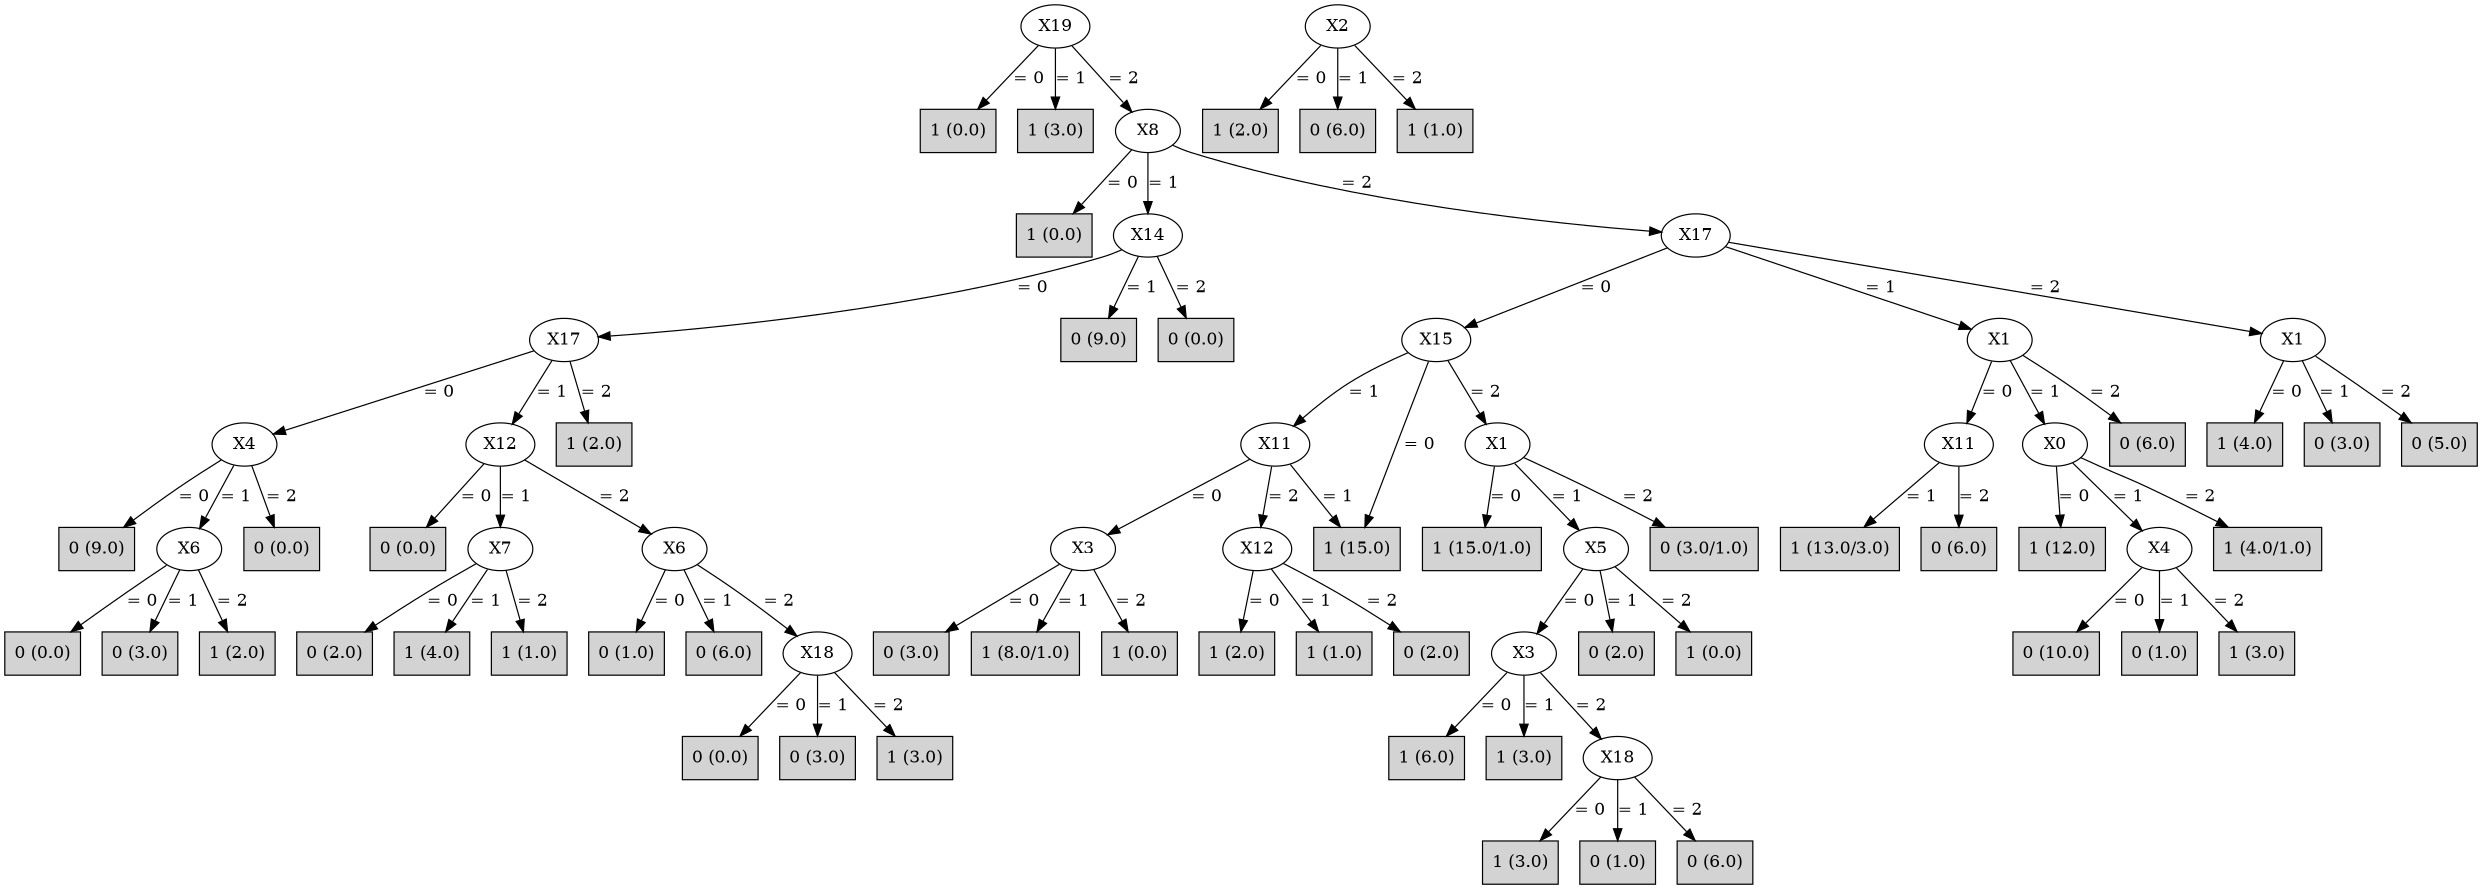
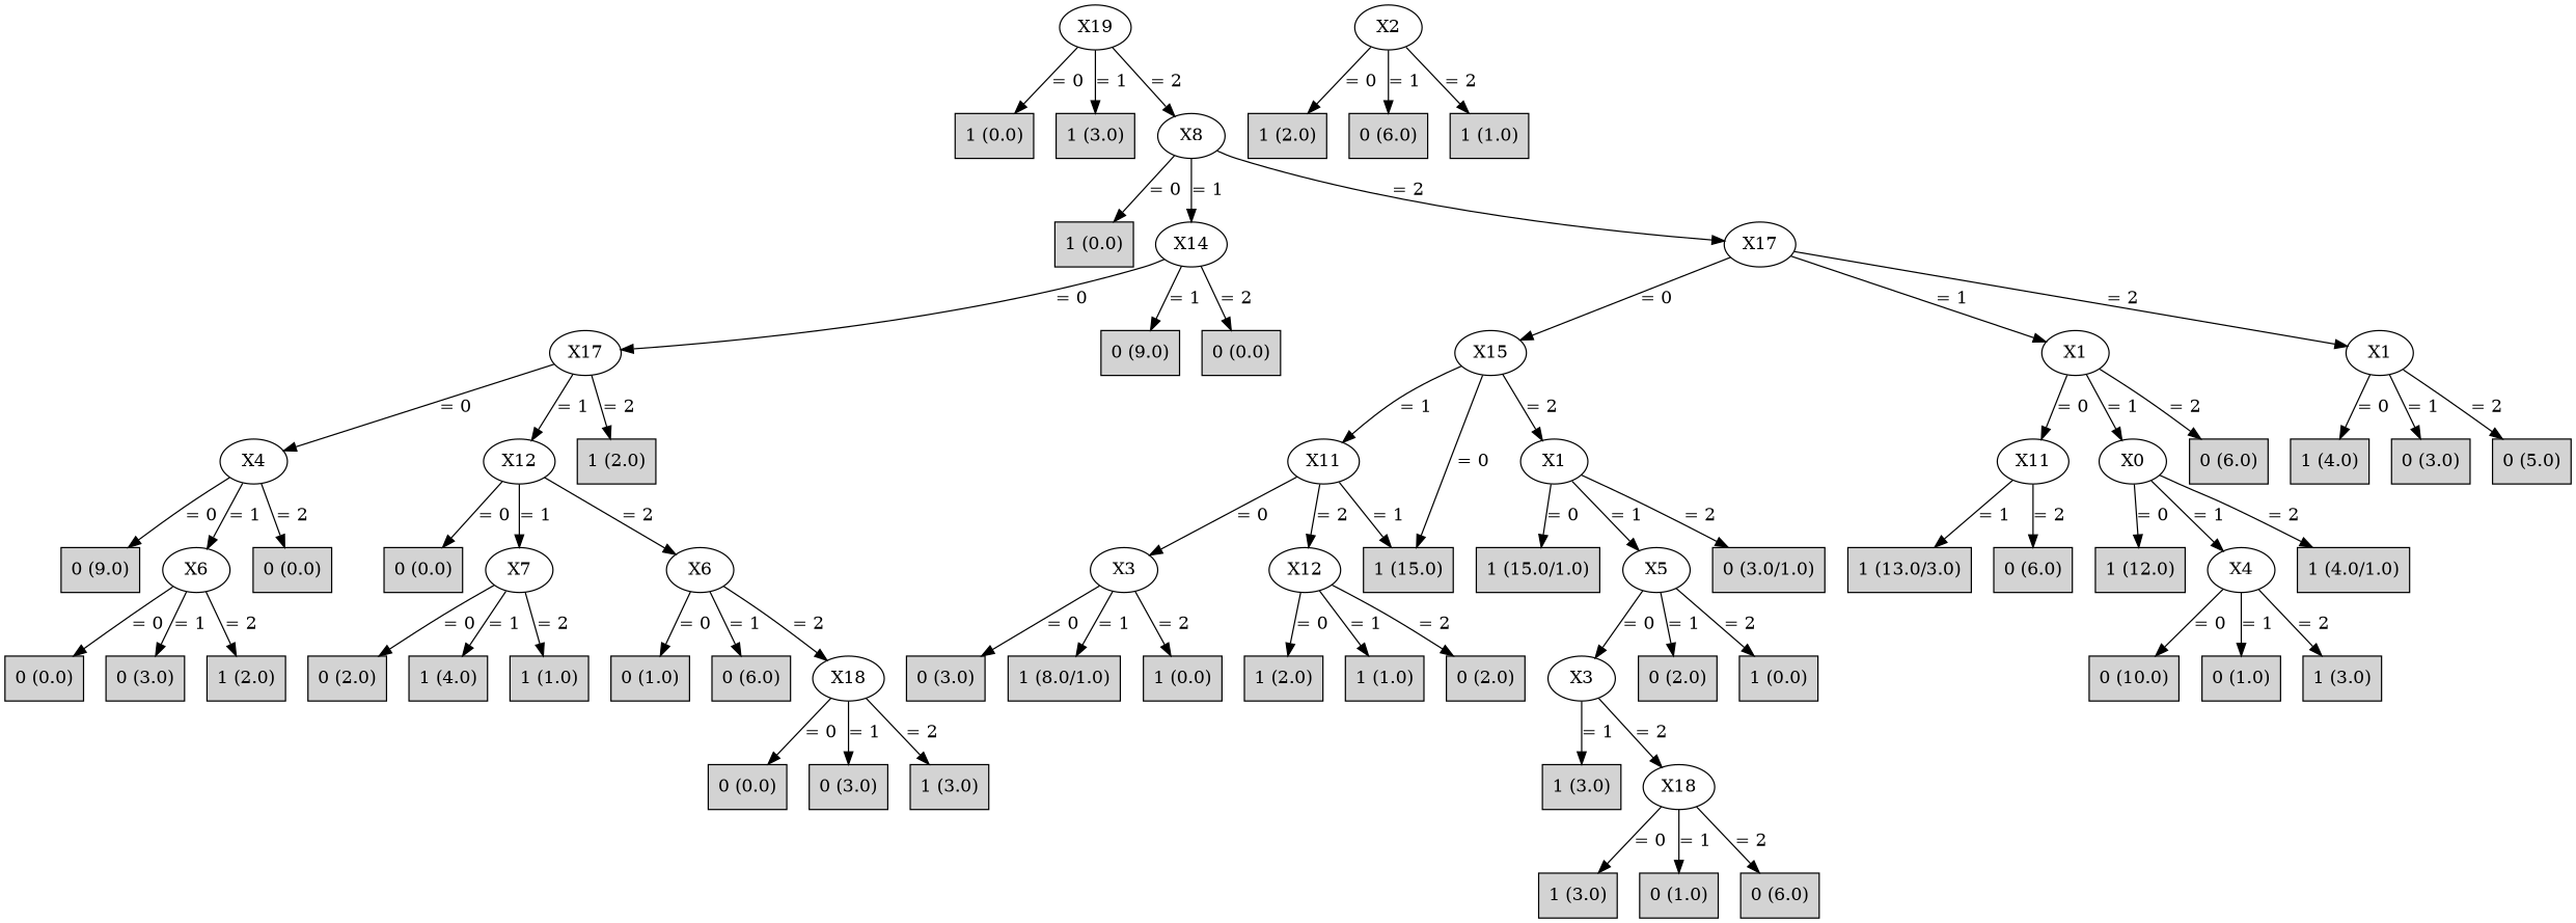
  digraph {
    node [shape=box style=filled]
    n1 [label=X19 shape="" style=""]
    n2 [label="1 (0.0)"]
    n3 [label="1 (3.0)"]
    n4 [label=X8 shape="" style=""]
    n5 [label="1 (0.0)"]
    n6 [label=X14 shape="" style=""]
    n7 [label=X17 shape="" style=""]
    n8 [label=X17 shape="" style=""]
    n9 [label="0 (9.0)"]
    n10 [label="0 (0.0)"]
    n11 [label=X15 shape="" style=""]
    n12 [label=X1 shape="" style=""]
    n13 [label=X1 shape="" style=""]
    n14 [label=X4 shape="" style=""]
    n15 [label=X12 shape="" style=""]
    n16 [label="1 (2.0)"]
    n17 [label="0 (9.0)"]
    n18 [label=X6 shape="" style=""]
    n19 [label="0 (0.0)"]
    n20 [label="0 (0.0)"]
    n21 [label=X7 shape="" style=""]
    n22 [label=X6 shape="" style=""]
    n23 [label="0 (0.0)"]
    n24 [label="0 (3.0)"]
    n25 [label="1 (2.0)"]
    n26 [label="0 (2.0)"]
    n27 [label="1 (4.0)"]
    n28 [label="1 (1.0)"]
    n29 [label="0 (1.0)"]
    n30 [label="0 (6.0)"]
    n31 [label=X18 shape="" style=""]
    n32 [label="0 (0.0)"]
    n33 [label="0 (3.0)"]
    n34 [label="1 (3.0)"]
    n35 [label=X11 shape="" style=""]
    n36 [label=X1 shape="" style=""]
    n37 [label="1 (15.0)"]
    n38 [label=X11 shape="" style=""]
    n39 [label=X0 shape="" style=""]
    n40 [label="0 (6.0)"]
    n41 [label="1 (4.0)"]
    n42 [label="0 (3.0)"]
    n43 [label="0 (5.0)"]
    n44 [label=X2 shape="" style=""]
    n45 [label="1 (2.0)"]
    n46 [label="0 (6.0)"]
    n47 [label="1 (1.0)"]
    n48 [label=X3 shape="" style=""]
    n49 [label=X12 shape="" style=""]
    n50 [label="1 (15.0/1.0)"]
    n51 [label=X5 shape="" style=""]
    n52 [label="0 (3.0/1.0)"]
    n53 [label="0 (3.0)"]
    n54 [label="1 (8.0/1.0)"]
    n55 [label="1 (0.0)"]
    n56 [label="1 (2.0)"]
    n57 [label="1 (1.0)"]
    n58 [label="0 (2.0)"]
    n59 [label=X3 shape="" style=""]
    n60 [label="0 (2.0)"]
    n61 [label="1 (0.0)"]
-   n62 [label="1 (6.0)"]
    n63 [label="1 (3.0)"]
    n64 [label=X18 shape="" style=""]
    n65 [label="1 (3.0)"]
    n66 [label="0 (1.0)"]
    n67 [label="0 (6.0)"]
    n68 [label="1 (13.0/3.0)"]
    n69 [label="0 (6.0)"]
    n70 [label="1 (12.0)"]
    n71 [label=X4 shape="" style=""]
    n72 [label="1 (4.0/1.0)"]
    n73 [label="0 (10.0)"]
    n74 [label="0 (1.0)"]
    n75 [label="1 (3.0)"]
    n1 -> n2 [label="= 0"]
    n1 -> n3 [label="= 1"]
    n1 -> n4 [label="= 2"]
    n4 -> n5 [label="= 0"]
    n4 -> n6 [label="= 1"]
    n4 -> n7 [label="= 2"]
    n6 -> n8 [label="= 0"]
    n6 -> n9 [label="= 1"]
    n6 -> n10 [label="= 2"]
    n7 -> n11 [label="= 0"]
    n7 -> n12 [label="= 1"]
    n7 -> n13 [label="= 2"]
    n8 -> n14 [label="= 0"]
    n8 -> n15 [label="= 1"]
    n8 -> n16 [label="= 2"]
    n11 -> n35 [label="= 1"]
    n11 -> n36 [label="= 2"]
    n11 -> n37 [label="= 0"]
    n12 -> n38 [label="= 0"]
    n12 -> n39 [label="= 1"]
    n12 -> n40 [label="= 2"]
    n13 -> n41 [label="= 0"]
    n13 -> n42 [label="= 1"]
    n13 -> n43 [label="= 2"]
    n14 -> n17 [label="= 0"]
    n14 -> n18 [label="= 1"]
    n14 -> n19 [label="= 2"]
    n15 -> n20 [label="= 0"]
    n15 -> n21 [label="= 1"]
    n15 -> n22 [label="= 2"]
    n18 -> n23 [label="= 0"]
    n18 -> n24 [label="= 1"]
    n18 -> n25 [label="= 2"]
    n21 -> n26 [label="= 0"]
    n21 -> n27 [label="= 1"]
    n21 -> n28 [label="= 2"]
    n22 -> n29 [label="= 0"]
    n22 -> n30 [label="= 1"]
    n22 -> n31 [label="= 2"]
    n31 -> n32 [label="= 0"]
    n31 -> n33 [label="= 1"]
    n31 -> n34 [label="= 2"]
    n35 -> n37 [label="= 1"]
    n35 -> n48 [label="= 0"]
    n35 -> n49 [label="= 2"]
    n36 -> n50 [label="= 0"]
    n36 -> n51 [label="= 1"]
    n36 -> n52 [label="= 2"]
    n38 -> n68 [label="= 1"]
    n38 -> n69 [label="= 2"]
    n39 -> n70 [label="= 0"]
    n39 -> n71 [label="= 1"]
    n39 -> n72 [label="= 2"]
    n44 -> n45 [label="= 0"]
    n44 -> n46 [label="= 1"]
    n44 -> n47 [label="= 2"]
    n48 -> n53 [label="= 0"]
    n48 -> n54 [label="= 1"]
    n48 -> n55 [label="= 2"]
    n49 -> n56 [label="= 0"]
    n49 -> n57 [label="= 1"]
    n49 -> n58 [label="= 2"]
    n51 -> n59 [label="= 0"]
    n51 -> n60 [label="= 1"]
    n51 -> n61 [label="= 2"]
-   n59 -> n62 [label="= 0"]
    n59 -> n63 [label="= 1"]
    n59 -> n64 [label="= 2"]
    n64 -> n65 [label="= 0"]
    n64 -> n66 [label="= 1"]
    n64 -> n67 [label="= 2"]
    n71 -> n73 [label="= 0"]
    n71 -> n74 [label="= 1"]
    n71 -> n75 [label="= 2"]
  }
